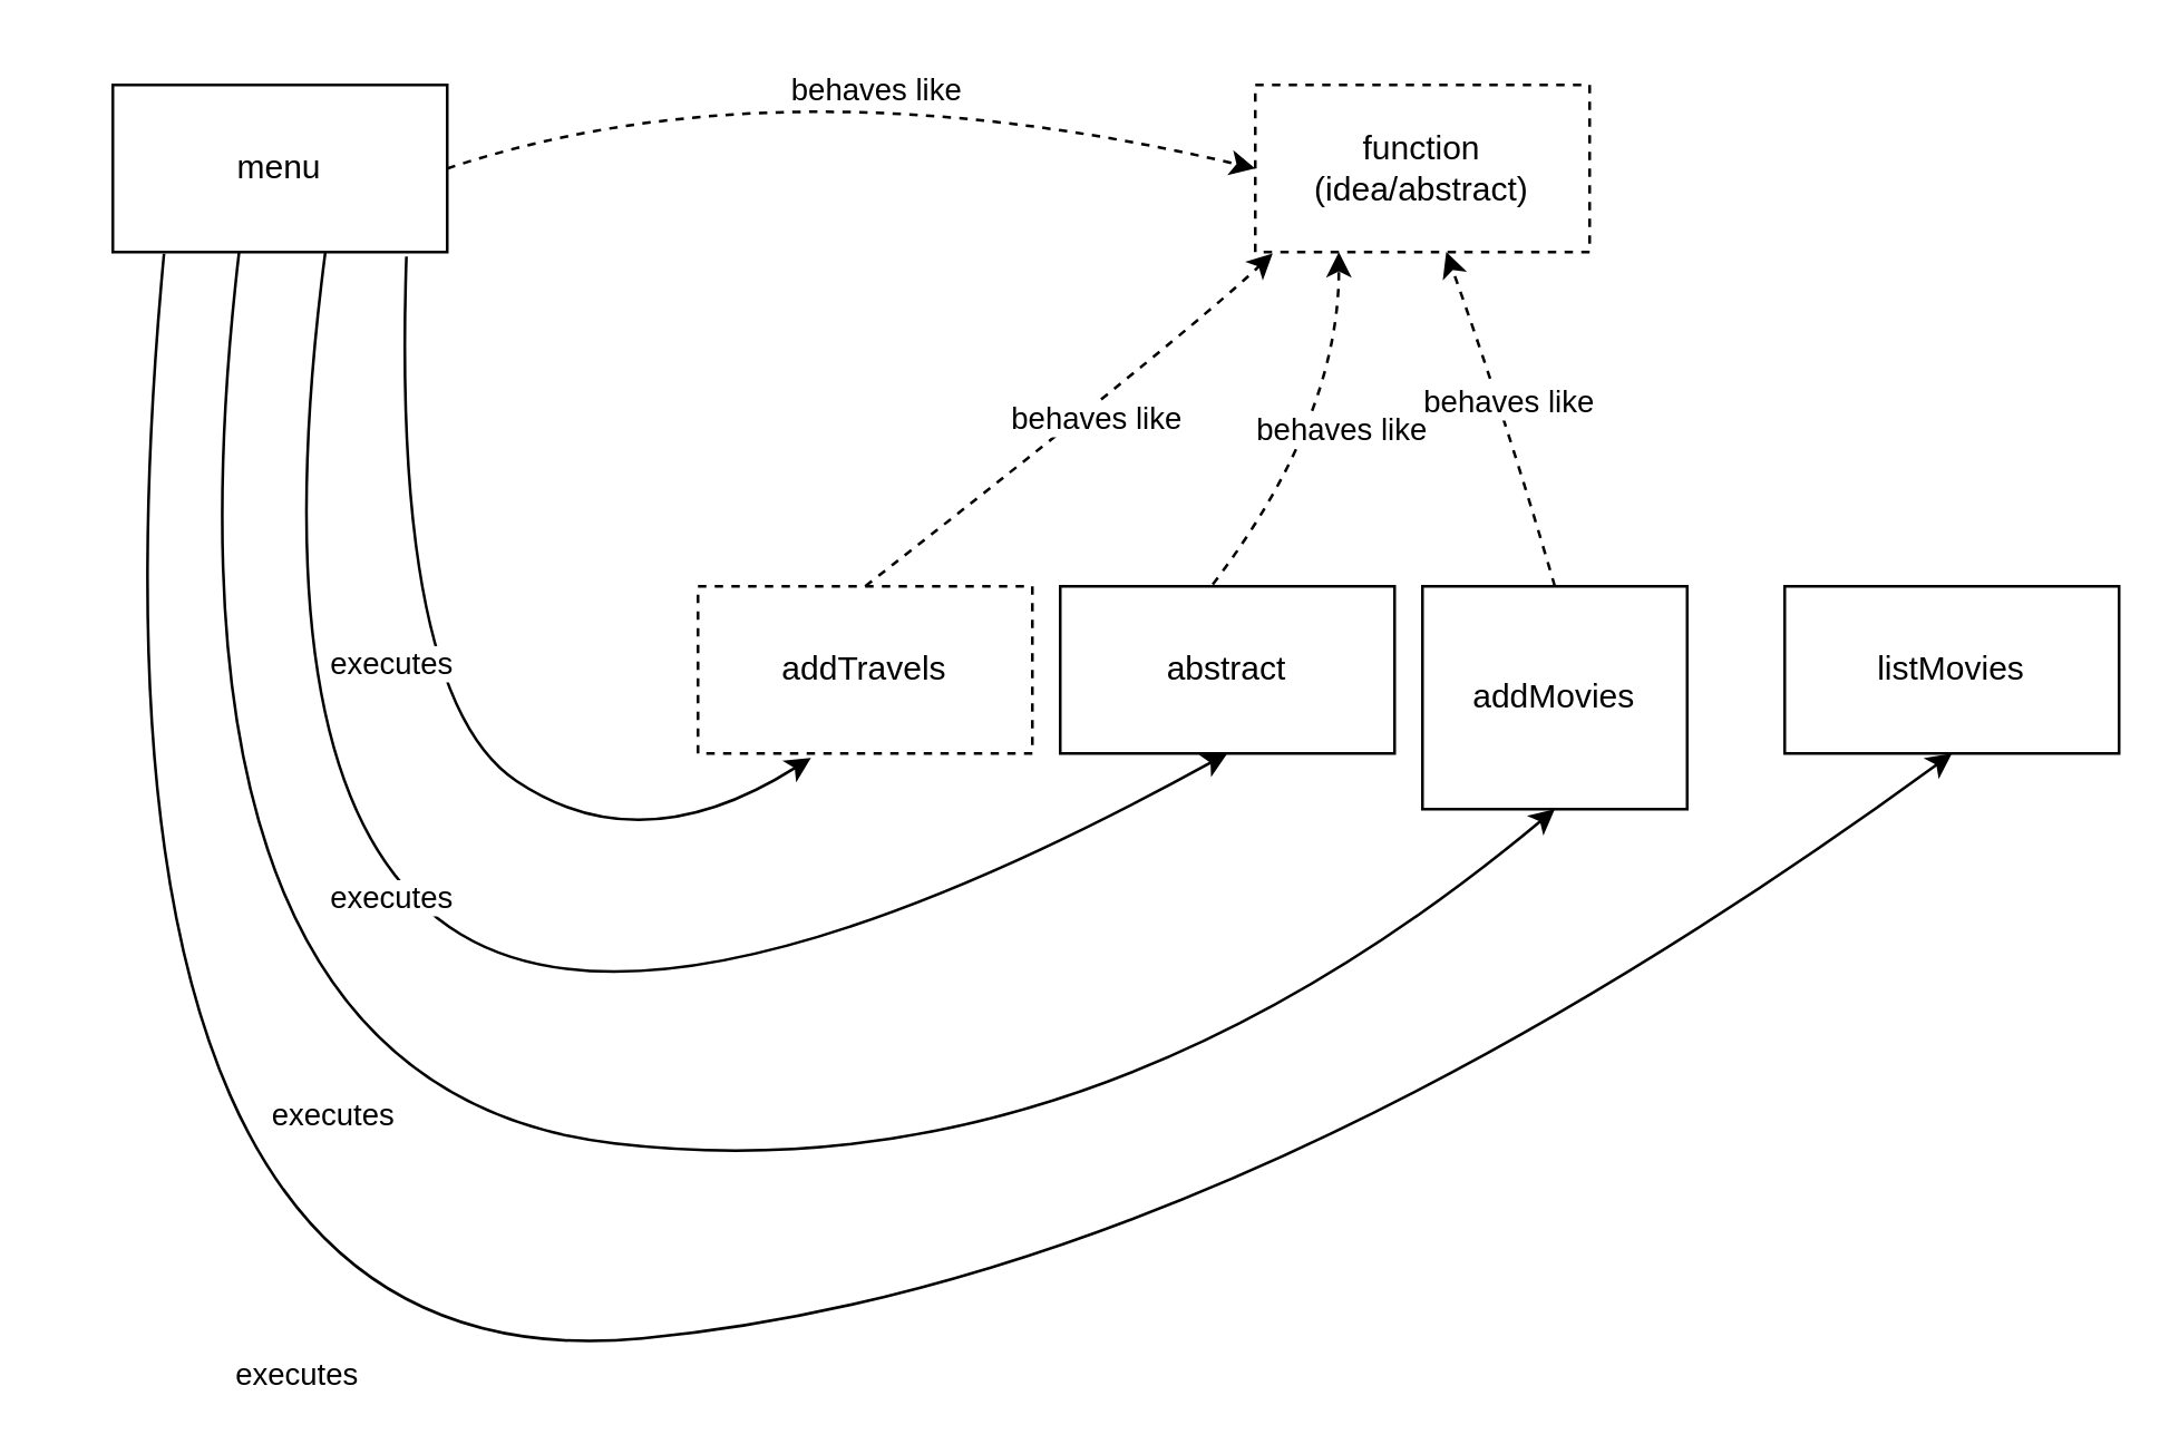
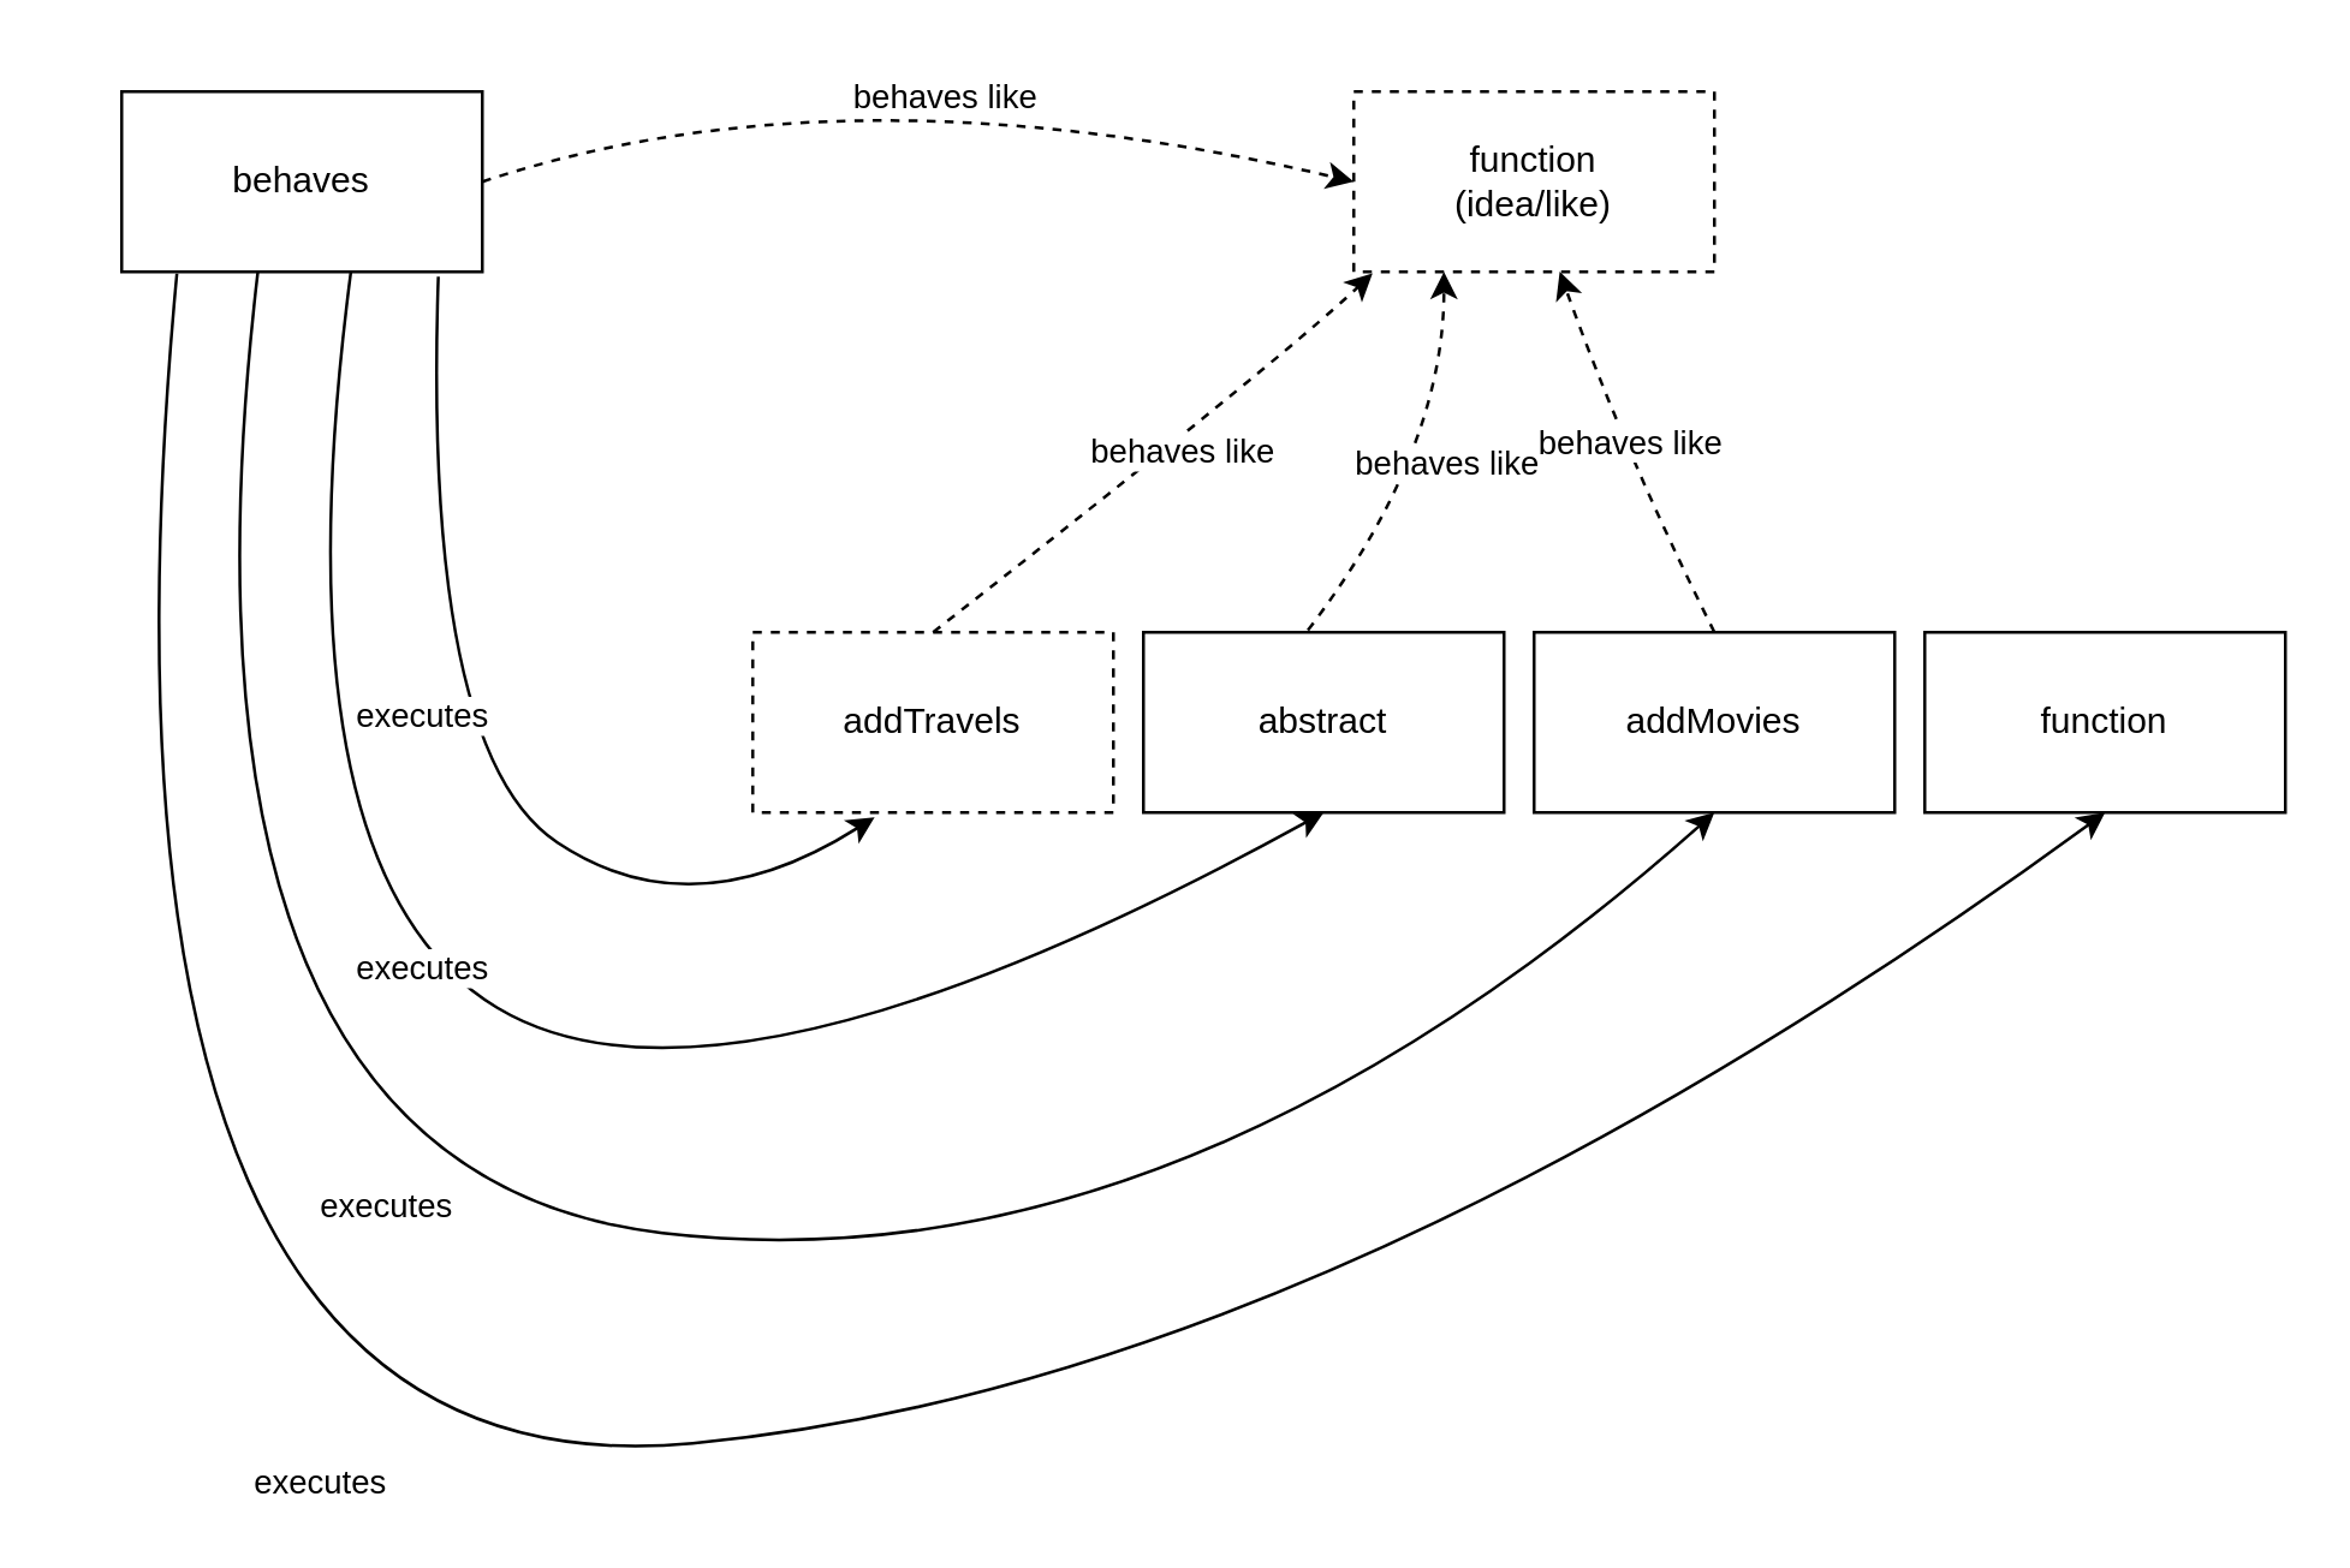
  <mxCell id="0" />
  <mxCell id="1" parent="0" />
- <mxCell id="2" value="menu" style="rounded=0;whiteSpace=wrap;html=1;" vertex="1" parent="1"><mxGeometry x="40" y="30" width="120" height="60" as="geometry" /></mxCell>
- <mxCell id="3" value="function&lt;br&gt;(idea/abstract)" style="rounded=0;whiteSpace=wrap;html=1;dashed=1;" vertex="1" parent="1"><mxGeometry x="450" y="30" width="120" height="60" as="geometry" /></mxCell>
+ <mxCell id="2" value="behaves" style="rounded=0;whiteSpace=wrap;html=1;" vertex="1" parent="1"><mxGeometry x="40" y="30" width="120" height="60" as="geometry" /></mxCell>
+ <mxCell id="3" value="function&lt;br&gt;(idea/like)" style="rounded=0;whiteSpace=wrap;html=1;dashed=1;" vertex="1" parent="1"><mxGeometry x="450" y="30" width="120" height="60" as="geometry" /></mxCell>
  <mxCell id="4" value="" style="curved=1;endArrow=classic;html=1;shadow=0;dashed=1;entryX=0;entryY=0.5;entryDx=0;entryDy=0;exitX=1;exitY=0.5;exitDx=0;exitDy=0;" edge="1" parent="1" source="2" target="3"><mxGeometry width="50" height="50" relative="1" as="geometry"><mxPoint x="330" y="-10" as="sourcePoint" /><mxPoint x="150" y="-55" as="targetPoint" /><Array as="points"><mxPoint x="280" y="20" /></Array></mxGeometry></mxCell>
  <mxCell id="5" value="behaves like" style="edgeLabel;html=1;align=center;verticalAlign=middle;resizable=0;points=[];" vertex="1" connectable="0" parent="4"><mxGeometry x="0.076" y="-3" relative="1" as="geometry"><mxPoint as="offset" /></mxGeometry></mxCell>
  <mxCell id="6" value="addTravels" style="rounded=0;whiteSpace=wrap;html=1;dashed=1;" vertex="1" parent="1"><mxGeometry x="250" y="210" width="120" height="60" as="geometry" /></mxCell>
- <mxCell id="7" value="addMovies" style="rounded=0;whiteSpace=wrap;html=1;" vertex="1" parent="1"><mxGeometry x="510" y="210" width="95" height="80" as="geometry" /></mxCell>
- <mxCell id="8" value="listMovies" style="rounded=0;whiteSpace=wrap;html=1;" vertex="1" parent="1"><mxGeometry x="640" y="210" width="120" height="60" as="geometry" /></mxCell>
+ <mxCell id="7" value="addMovies" style="rounded=0;whiteSpace=wrap;html=1;" vertex="1" parent="1"><mxGeometry x="510" y="210" width="120" height="60" as="geometry" /></mxCell>
+ <mxCell id="8" value="function" style="rounded=0;whiteSpace=wrap;html=1;" vertex="1" parent="1"><mxGeometry x="640" y="210" width="120" height="60" as="geometry" /></mxCell>
  <mxCell id="9" value="abstract" style="rounded=0;whiteSpace=wrap;html=1;" vertex="1" parent="1"><mxGeometry x="380" y="210" width="120" height="60" as="geometry" /></mxCell>
  <mxCell id="10" value="" style="curved=1;endArrow=classic;html=1;shadow=0;dashed=1;entryX=0.052;entryY=1.008;entryDx=0;entryDy=0;exitX=0.5;exitY=0;exitDx=0;exitDy=0;entryPerimeter=0;" edge="1" parent="1" source="6" target="3"><mxGeometry width="50" height="50" relative="1" as="geometry"><mxPoint x="305" y="160" as="sourcePoint" /><mxPoint x="595" y="160" as="targetPoint" /><Array as="points"><mxPoint x="425" y="120" /></Array></mxGeometry></mxCell>
  <mxCell id="11" value="behaves like" style="edgeLabel;html=1;align=center;verticalAlign=middle;resizable=0;points=[];" vertex="1" connectable="0" parent="10"><mxGeometry x="0.076" y="-3" relative="1" as="geometry"><mxPoint as="offset" /></mxGeometry></mxCell>
  <mxCell id="12" value="" style="curved=1;endArrow=classic;html=1;shadow=0;dashed=1;entryX=0.25;entryY=1;entryDx=0;entryDy=0;exitX=0.456;exitY=-0.011;exitDx=0;exitDy=0;exitPerimeter=0;" edge="1" parent="1" source="9" target="3"><mxGeometry width="50" height="50" relative="1" as="geometry"><mxPoint x="490" y="210" as="sourcePoint" /><mxPoint x="606.24" y="90.48" as="targetPoint" /><Array as="points"><mxPoint x="480" y="150" /></Array></mxGeometry></mxCell>
  <mxCell id="13" value="behaves like" style="edgeLabel;html=1;align=center;verticalAlign=middle;resizable=0;points=[];" vertex="1" connectable="0" parent="12"><mxGeometry x="0.076" y="-3" relative="1" as="geometry"><mxPoint as="offset" /></mxGeometry></mxCell>
  <mxCell id="14" value="" style="curved=1;endArrow=classic;html=1;shadow=0;dashed=1;entryX=0.571;entryY=0.999;entryDx=0;entryDy=0;exitX=0.5;exitY=0;exitDx=0;exitDy=0;entryPerimeter=0;" edge="1" parent="1" source="7" target="3"><mxGeometry width="50" height="50" relative="1" as="geometry"><mxPoint x="549.72" y="209.34" as="sourcePoint" /><mxPoint x="595" y="90" as="targetPoint" /><Array as="points"><mxPoint x="540" y="150" /></Array></mxGeometry></mxCell>
  <mxCell id="15" value="behaves like" style="edgeLabel;html=1;align=center;verticalAlign=middle;resizable=0;points=[];" vertex="1" connectable="0" parent="14"><mxGeometry x="0.076" y="-3" relative="1" as="geometry"><mxPoint as="offset" /></mxGeometry></mxCell>
  <mxCell id="16" style="edgeStyle=none;html=1;curved=1;exitX=0.878;exitY=1.027;exitDx=0;exitDy=0;exitPerimeter=0;entryX=0.338;entryY=1.026;entryDx=0;entryDy=0;entryPerimeter=0;" edge="1" parent="1" source="2" target="6"><mxGeometry relative="1" as="geometry"><mxPoint x="240" y="370" as="targetPoint" /><Array as="points"><mxPoint x="140" y="250" /><mxPoint x="230" y="310" /></Array><mxPoint x="150" y="180" as="sourcePoint" /></mxGeometry></mxCell>
  <mxCell id="17" value="executes" style="edgeLabel;html=1;align=center;verticalAlign=middle;resizable=0;points=[];" vertex="1" connectable="0" parent="16"><mxGeometry x="-0.139" y="-1" relative="1" as="geometry"><mxPoint as="offset" /></mxGeometry></mxCell>
  <mxCell id="18" style="edgeStyle=none;html=1;curved=1;exitX=0.636;exitY=0.993;exitDx=0;exitDy=0;exitPerimeter=0;entryX=0.5;entryY=1;entryDx=0;entryDy=0;" edge="1" parent="1" source="2" target="9"><mxGeometry relative="1" as="geometry"><mxPoint x="195.28" y="359.94" as="targetPoint" /><Array as="points"><mxPoint x="90" y="290" /><mxPoint x="240" y="380" /></Array><mxPoint x="50.08" y="180" as="sourcePoint" /></mxGeometry></mxCell>
  <mxCell id="19" value="executes" style="edgeLabel;html=1;align=center;verticalAlign=middle;resizable=0;points=[];" vertex="1" connectable="0" parent="18"><mxGeometry x="-0.139" y="-1" relative="1" as="geometry"><mxPoint as="offset" /></mxGeometry></mxCell>
  <mxCell id="20" style="edgeStyle=none;html=1;curved=1;exitX=0.378;exitY=0.993;exitDx=0;exitDy=0;exitPerimeter=0;entryX=0.5;entryY=1;entryDx=0;entryDy=0;" edge="1" parent="1" source="2" target="7"><mxGeometry relative="1" as="geometry"><mxPoint x="380" y="340.42" as="targetPoint" /><Array as="points"><mxPoint x="50" y="390" /><mxPoint x="390" y="430" /></Array><mxPoint x="56.32" y="160" as="sourcePoint" /></mxGeometry></mxCell>
  <mxCell id="21" value="executes" style="edgeLabel;html=1;align=center;verticalAlign=middle;resizable=0;points=[];" vertex="1" connectable="0" parent="20"><mxGeometry x="-0.139" y="-1" relative="1" as="geometry"><mxPoint as="offset" /></mxGeometry></mxCell>
  <mxCell id="22" style="edgeStyle=none;html=1;curved=1;exitX=0.153;exitY=1.01;exitDx=0;exitDy=0;exitPerimeter=0;entryX=0.5;entryY=1;entryDx=0;entryDy=0;" edge="1" parent="1" source="2" target="8"><mxGeometry relative="1" as="geometry"><mxPoint x="590" y="380.42" as="targetPoint" /><Array as="points"><mxPoint x="20" y="500" /><mxPoint x="440" y="460" /></Array><mxPoint x="105.36" y="200" as="sourcePoint" /></mxGeometry></mxCell>
  <mxCell id="23" value="executes" style="edgeLabel;html=1;align=center;verticalAlign=middle;resizable=0;points=[];" vertex="1" connectable="0" parent="22"><mxGeometry x="-0.139" y="-1" relative="1" as="geometry"><mxPoint as="offset" /></mxGeometry></mxCell>
